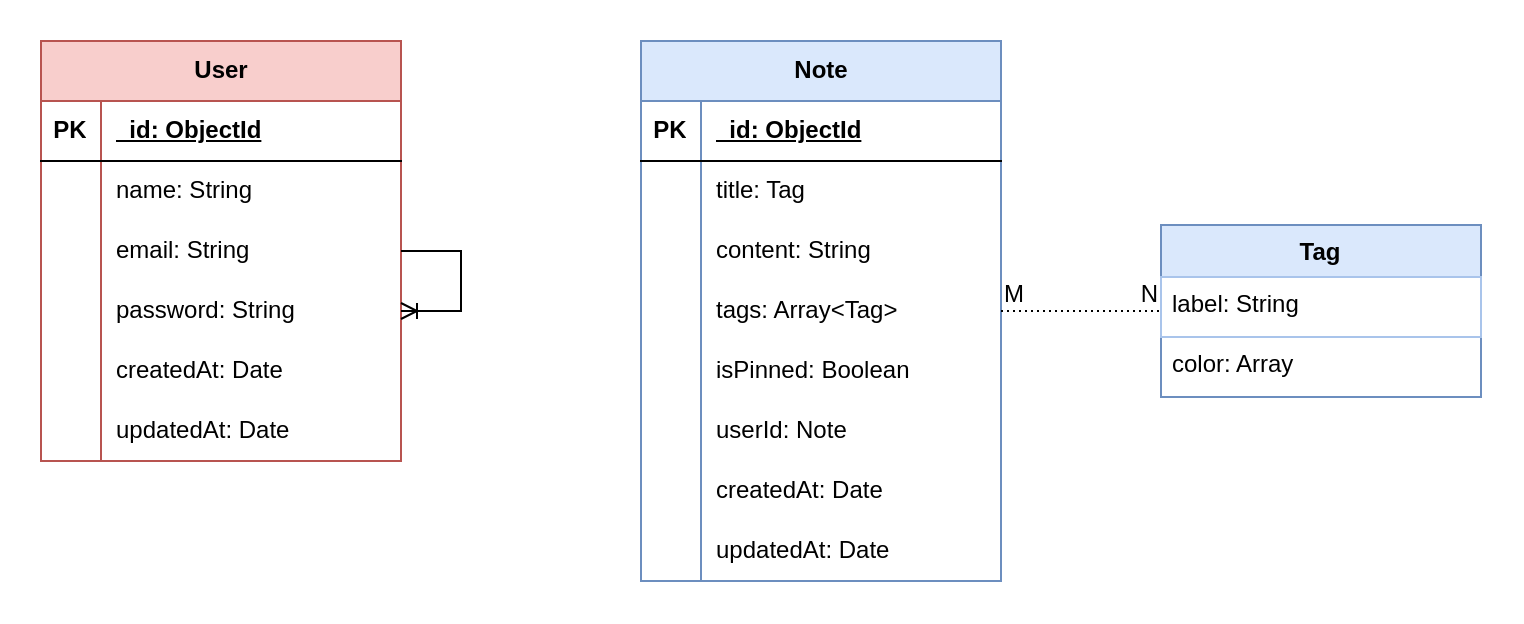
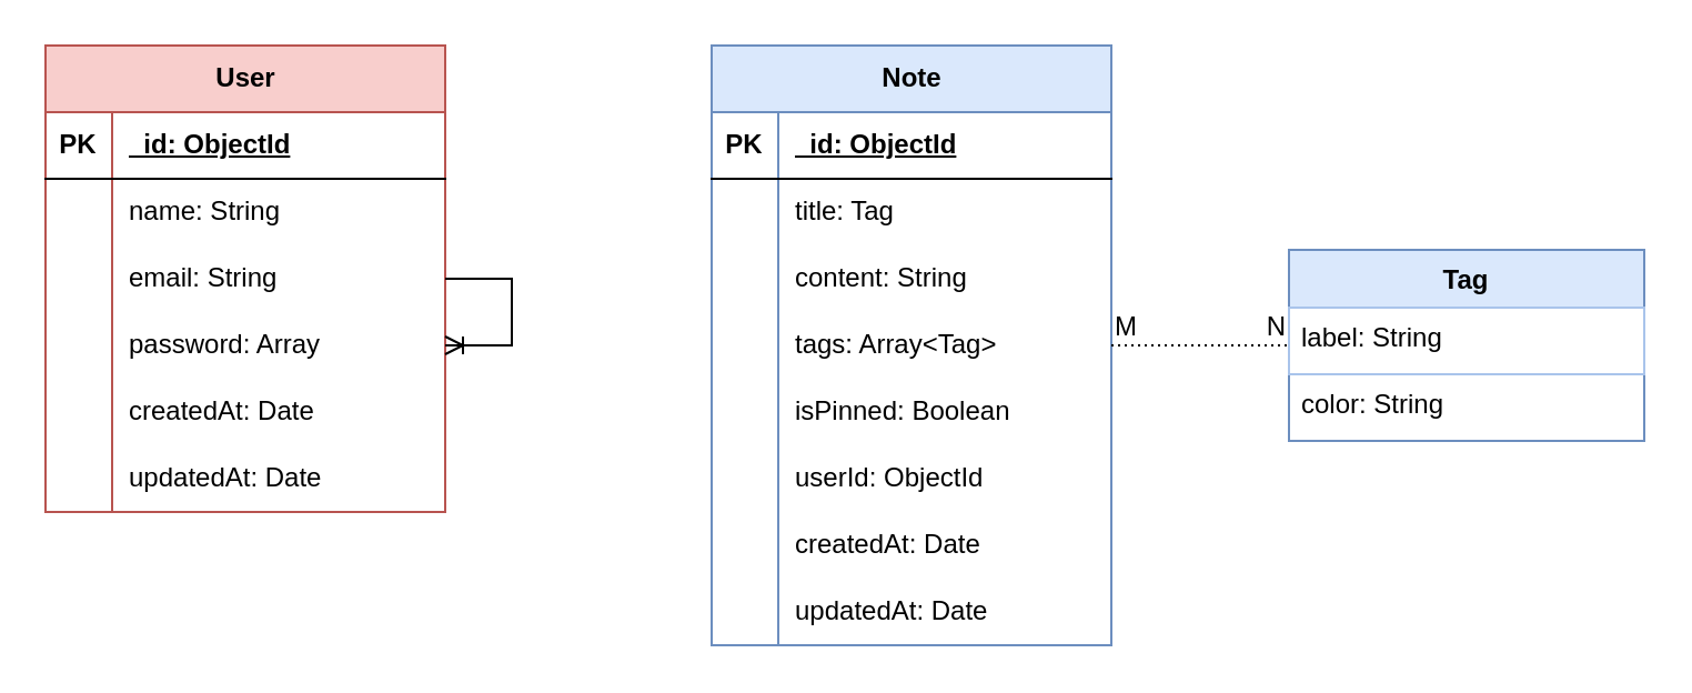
  <mxCell id="0" />
  <mxCell id="1" parent="0" />
  <mxCell id="2" value="User" style="shape=table;startSize=30;container=1;collapsible=1;childLayout=tableLayout;fixedRows=1;rowLines=0;fontStyle=1;align=center;resizeLast=1;html=1;fillColor=#f8cecc;strokeColor=#b85450;" vertex="1" parent="1"><mxGeometry y="20" width="180" height="210" as="geometry" x="20" /></mxCell>
  <mxCell id="3" value="" style="shape=tableRow;horizontal=0;startSize=0;swimlaneHead=0;swimlaneBody=0;fillColor=none;collapsible=0;dropTarget=0;points=[[0,0.5],[1,0.5]];portConstraint=eastwest;top=0;left=0;right=0;bottom=1;" vertex="1" parent="2"><mxGeometry y="30" width="180" height="30" as="geometry" /></mxCell>
  <mxCell id="4" value="PK" style="shape=partialRectangle;connectable=0;fillColor=none;top=0;left=0;bottom=0;right=0;fontStyle=1;overflow=hidden;whiteSpace=wrap;html=1;" vertex="1" parent="3"><mxGeometry width="30" height="30" as="geometry"><mxRectangle width="30" height="30" as="alternateBounds" /></mxGeometry></mxCell>
  <mxCell id="5" value="_id: ObjectId" style="shape=partialRectangle;connectable=0;fillColor=none;top=0;left=0;bottom=0;right=0;align=left;spacingLeft=6;fontStyle=5;overflow=hidden;whiteSpace=wrap;html=1;strokeColor=inherit;" vertex="1" parent="3"><mxGeometry x="30" width="150" height="30" as="geometry"><mxRectangle width="150" height="30" as="alternateBounds" /></mxGeometry></mxCell>
  <mxCell id="6" value="" style="shape=tableRow;horizontal=0;startSize=0;swimlaneHead=0;swimlaneBody=0;fillColor=none;collapsible=0;dropTarget=0;points=[[0,0.5],[1,0.5]];portConstraint=eastwest;top=0;left=0;right=0;bottom=0;" vertex="1" parent="2"><mxGeometry y="60" width="180" height="30" as="geometry" /></mxCell>
  <mxCell id="7" value="" style="shape=partialRectangle;connectable=0;fillColor=none;top=0;left=0;bottom=0;right=0;editable=1;overflow=hidden;whiteSpace=wrap;html=1;" vertex="1" parent="6"><mxGeometry width="30" height="30" as="geometry"><mxRectangle width="30" height="30" as="alternateBounds" /></mxGeometry></mxCell>
  <mxCell id="8" value="name: String" style="shape=partialRectangle;connectable=0;fillColor=none;top=0;left=0;bottom=0;right=0;align=left;spacingLeft=6;overflow=hidden;whiteSpace=wrap;html=1;" vertex="1" parent="6"><mxGeometry x="30" width="150" height="30" as="geometry"><mxRectangle width="150" height="30" as="alternateBounds" /></mxGeometry></mxCell>
  <mxCell id="9" value="" style="shape=tableRow;horizontal=0;startSize=0;swimlaneHead=0;swimlaneBody=0;fillColor=none;collapsible=0;dropTarget=0;points=[[0,0.5],[1,0.5]];portConstraint=eastwest;top=0;left=0;right=0;bottom=0;" vertex="1" parent="2"><mxGeometry y="90" width="180" height="30" as="geometry" /></mxCell>
  <mxCell id="10" value="" style="shape=partialRectangle;connectable=0;fillColor=none;top=0;left=0;bottom=0;right=0;editable=1;overflow=hidden;whiteSpace=wrap;html=1;" vertex="1" parent="9"><mxGeometry width="30" height="30" as="geometry"><mxRectangle width="30" height="30" as="alternateBounds" /></mxGeometry></mxCell>
  <mxCell id="11" value="email: String" style="shape=partialRectangle;connectable=0;fillColor=none;top=0;left=0;bottom=0;right=0;align=left;spacingLeft=6;overflow=hidden;whiteSpace=wrap;html=1;" vertex="1" parent="9"><mxGeometry x="30" width="150" height="30" as="geometry"><mxRectangle width="150" height="30" as="alternateBounds" /></mxGeometry></mxCell>
  <mxCell id="12" value="" style="shape=tableRow;horizontal=0;startSize=0;swimlaneHead=0;swimlaneBody=0;fillColor=none;collapsible=0;dropTarget=0;points=[[0,0.5],[1,0.5]];portConstraint=eastwest;top=0;left=0;right=0;bottom=0;" vertex="1" parent="2"><mxGeometry y="120" width="180" height="30" as="geometry" /></mxCell>
  <mxCell id="13" value="" style="shape=partialRectangle;connectable=0;fillColor=none;top=0;left=0;bottom=0;right=0;editable=1;overflow=hidden;whiteSpace=wrap;html=1;" vertex="1" parent="12"><mxGeometry width="30" height="30" as="geometry"><mxRectangle width="30" height="30" as="alternateBounds" /></mxGeometry></mxCell>
- <mxCell id="14" value="password: String" style="shape=partialRectangle;connectable=0;fillColor=none;top=0;left=0;bottom=0;right=0;align=left;spacingLeft=6;overflow=hidden;whiteSpace=wrap;html=1;" vertex="1" parent="12"><mxGeometry x="30" width="150" height="30" as="geometry"><mxRectangle width="150" height="30" as="alternateBounds" /></mxGeometry></mxCell>
+ <mxCell id="14" value="password: Array" style="shape=partialRectangle;connectable=0;fillColor=none;top=0;left=0;bottom=0;right=0;align=left;spacingLeft=6;overflow=hidden;whiteSpace=wrap;html=1;" vertex="1" parent="12"><mxGeometry x="30" width="150" height="30" as="geometry"><mxRectangle width="150" height="30" as="alternateBounds" /></mxGeometry></mxCell>
  <mxCell id="15" style="shape=tableRow;horizontal=0;startSize=0;swimlaneHead=0;swimlaneBody=0;fillColor=none;collapsible=0;dropTarget=0;points=[[0,0.5],[1,0.5]];portConstraint=eastwest;top=0;left=0;right=0;bottom=0;" vertex="1" parent="2"><mxGeometry y="150" width="180" height="30" as="geometry" /></mxCell>
  <mxCell id="16" style="shape=partialRectangle;connectable=0;fillColor=none;top=0;left=0;bottom=0;right=0;editable=1;overflow=hidden;whiteSpace=wrap;html=1;" vertex="1" parent="15"><mxGeometry width="30" height="30" as="geometry"><mxRectangle width="30" height="30" as="alternateBounds" /></mxGeometry></mxCell>
  <mxCell id="17" value="createdAt: Date" style="shape=partialRectangle;connectable=0;fillColor=none;top=0;left=0;bottom=0;right=0;align=left;spacingLeft=6;overflow=hidden;whiteSpace=wrap;html=1;" vertex="1" parent="15"><mxGeometry x="30" width="150" height="30" as="geometry"><mxRectangle width="150" height="30" as="alternateBounds" /></mxGeometry></mxCell>
  <mxCell id="18" style="shape=tableRow;horizontal=0;startSize=0;swimlaneHead=0;swimlaneBody=0;fillColor=none;collapsible=0;dropTarget=0;points=[[0,0.5],[1,0.5]];portConstraint=eastwest;top=0;left=0;right=0;bottom=0;" vertex="1" parent="2"><mxGeometry y="180" width="180" height="30" as="geometry" /></mxCell>
  <mxCell id="19" style="shape=partialRectangle;connectable=0;fillColor=none;top=0;left=0;bottom=0;right=0;editable=1;overflow=hidden;whiteSpace=wrap;html=1;" vertex="1" parent="18"><mxGeometry width="30" height="30" as="geometry"><mxRectangle width="30" height="30" as="alternateBounds" /></mxGeometry></mxCell>
  <mxCell id="20" value="updatedAt: Date" style="shape=partialRectangle;connectable=0;fillColor=none;top=0;left=0;bottom=0;right=0;align=left;spacingLeft=6;overflow=hidden;whiteSpace=wrap;html=1;" vertex="1" parent="18"><mxGeometry x="30" width="150" height="30" as="geometry"><mxRectangle width="150" height="30" as="alternateBounds" /></mxGeometry></mxCell>
  <mxCell id="21" value="Note" style="shape=table;startSize=30;container=1;collapsible=1;childLayout=tableLayout;fixedRows=1;rowLines=0;fontStyle=1;align=center;resizeLast=1;html=1;fillColor=#dae8fc;strokeColor=#6c8ebf;" vertex="1" parent="1"><mxGeometry x="320" y="20" width="180" height="270" as="geometry" /></mxCell>
  <mxCell id="22" value="" style="shape=tableRow;horizontal=0;startSize=0;swimlaneHead=0;swimlaneBody=0;fillColor=none;collapsible=0;dropTarget=0;points=[[0,0.5],[1,0.5]];portConstraint=eastwest;top=0;left=0;right=0;bottom=1;" vertex="1" parent="21"><mxGeometry y="30" width="180" height="30" as="geometry" /></mxCell>
  <mxCell id="23" value="PK" style="shape=partialRectangle;connectable=0;fillColor=none;top=0;left=0;bottom=0;right=0;fontStyle=1;overflow=hidden;whiteSpace=wrap;html=1;" vertex="1" parent="22"><mxGeometry width="30" height="30" as="geometry"><mxRectangle width="30" height="30" as="alternateBounds" /></mxGeometry></mxCell>
  <mxCell id="24" value="_id: ObjectId" style="shape=partialRectangle;connectable=0;fillColor=none;top=0;left=0;bottom=0;right=0;align=left;spacingLeft=6;fontStyle=5;overflow=hidden;whiteSpace=wrap;html=1;" vertex="1" parent="22"><mxGeometry x="30" width="150" height="30" as="geometry"><mxRectangle width="150" height="30" as="alternateBounds" /></mxGeometry></mxCell>
  <mxCell id="25" value="" style="shape=tableRow;horizontal=0;startSize=0;swimlaneHead=0;swimlaneBody=0;fillColor=none;collapsible=0;dropTarget=0;points=[[0,0.5],[1,0.5]];portConstraint=eastwest;top=0;left=0;right=0;bottom=0;" vertex="1" parent="21"><mxGeometry y="60" width="180" height="30" as="geometry" /></mxCell>
  <mxCell id="26" value="" style="shape=partialRectangle;connectable=0;fillColor=none;top=0;left=0;bottom=0;right=0;editable=1;overflow=hidden;whiteSpace=wrap;html=1;" vertex="1" parent="25"><mxGeometry width="30" height="30" as="geometry"><mxRectangle width="30" height="30" as="alternateBounds" /></mxGeometry></mxCell>
  <mxCell id="27" value="title: Tag" style="shape=partialRectangle;connectable=0;fillColor=none;top=0;left=0;bottom=0;right=0;align=left;spacingLeft=6;overflow=hidden;whiteSpace=wrap;html=1;" vertex="1" parent="25"><mxGeometry x="30" width="150" height="30" as="geometry"><mxRectangle width="150" height="30" as="alternateBounds" /></mxGeometry></mxCell>
  <mxCell id="28" value="" style="shape=tableRow;horizontal=0;startSize=0;swimlaneHead=0;swimlaneBody=0;fillColor=none;collapsible=0;dropTarget=0;points=[[0,0.5],[1,0.5]];portConstraint=eastwest;top=0;left=0;right=0;bottom=0;" vertex="1" parent="21"><mxGeometry y="90" width="180" height="30" as="geometry" /></mxCell>
  <mxCell id="29" value="" style="shape=partialRectangle;connectable=0;fillColor=none;top=0;left=0;bottom=0;right=0;editable=1;overflow=hidden;whiteSpace=wrap;html=1;" vertex="1" parent="28"><mxGeometry width="30" height="30" as="geometry"><mxRectangle width="30" height="30" as="alternateBounds" /></mxGeometry></mxCell>
  <mxCell id="30" value="content: String" style="shape=partialRectangle;connectable=0;fillColor=none;top=0;left=0;bottom=0;right=0;align=left;spacingLeft=6;overflow=hidden;whiteSpace=wrap;html=1;" vertex="1" parent="28"><mxGeometry x="30" width="150" height="30" as="geometry"><mxRectangle width="150" height="30" as="alternateBounds" /></mxGeometry></mxCell>
  <mxCell id="31" value="" style="shape=tableRow;horizontal=0;startSize=0;swimlaneHead=0;swimlaneBody=0;fillColor=none;collapsible=0;dropTarget=0;points=[[0,0.5],[1,0.5]];portConstraint=eastwest;top=0;left=0;right=0;bottom=0;" vertex="1" parent="21"><mxGeometry y="120" width="180" height="30" as="geometry" /></mxCell>
  <mxCell id="32" value="" style="shape=partialRectangle;connectable=0;fillColor=none;top=0;left=0;bottom=0;right=0;editable=1;overflow=hidden;whiteSpace=wrap;html=1;" vertex="1" parent="31"><mxGeometry width="30" height="30" as="geometry"><mxRectangle width="30" height="30" as="alternateBounds" /></mxGeometry></mxCell>
  <mxCell id="33" value="tags: Array&amp;lt;Tag&amp;gt;" style="shape=partialRectangle;connectable=0;fillColor=none;top=0;left=0;bottom=0;right=0;align=left;spacingLeft=6;overflow=hidden;whiteSpace=wrap;html=1;" vertex="1" parent="31"><mxGeometry x="30" width="150" height="30" as="geometry"><mxRectangle width="150" height="30" as="alternateBounds" /></mxGeometry></mxCell>
  <mxCell id="34" style="shape=tableRow;horizontal=0;startSize=0;swimlaneHead=0;swimlaneBody=0;fillColor=none;collapsible=0;dropTarget=0;points=[[0,0.5],[1,0.5]];portConstraint=eastwest;top=0;left=0;right=0;bottom=0;" vertex="1" parent="21"><mxGeometry y="150" width="180" height="30" as="geometry" /></mxCell>
  <mxCell id="35" style="shape=partialRectangle;connectable=0;fillColor=none;top=0;left=0;bottom=0;right=0;editable=1;overflow=hidden;whiteSpace=wrap;html=1;" vertex="1" parent="34"><mxGeometry width="30" height="30" as="geometry"><mxRectangle width="30" height="30" as="alternateBounds" /></mxGeometry></mxCell>
  <mxCell id="36" value="isPinned: Boolean" style="shape=partialRectangle;connectable=0;fillColor=none;top=0;left=0;bottom=0;right=0;align=left;spacingLeft=6;overflow=hidden;whiteSpace=wrap;html=1;" vertex="1" parent="34"><mxGeometry x="30" width="150" height="30" as="geometry"><mxRectangle width="150" height="30" as="alternateBounds" /></mxGeometry></mxCell>
  <mxCell id="37" style="shape=tableRow;horizontal=0;startSize=0;swimlaneHead=0;swimlaneBody=0;fillColor=none;collapsible=0;dropTarget=0;points=[[0,0.5],[1,0.5]];portConstraint=eastwest;top=0;left=0;right=0;bottom=0;" vertex="1" parent="21"><mxGeometry y="180" width="180" height="30" as="geometry" /></mxCell>
  <mxCell id="38" style="shape=partialRectangle;connectable=0;fillColor=none;top=0;left=0;bottom=0;right=0;editable=1;overflow=hidden;whiteSpace=wrap;html=1;" vertex="1" parent="37"><mxGeometry width="30" height="30" as="geometry"><mxRectangle width="30" height="30" as="alternateBounds" /></mxGeometry></mxCell>
- <mxCell id="39" value="userId: Note" style="shape=partialRectangle;connectable=0;fillColor=none;top=0;left=0;bottom=0;right=0;align=left;spacingLeft=6;overflow=hidden;whiteSpace=wrap;html=1;" vertex="1" parent="37"><mxGeometry x="30" width="150" height="30" as="geometry"><mxRectangle width="150" height="30" as="alternateBounds" /></mxGeometry></mxCell>
+ <mxCell id="39" value="userId: ObjectId" style="shape=partialRectangle;connectable=0;fillColor=none;top=0;left=0;bottom=0;right=0;align=left;spacingLeft=6;overflow=hidden;whiteSpace=wrap;html=1;" vertex="1" parent="37"><mxGeometry x="30" width="150" height="30" as="geometry"><mxRectangle width="150" height="30" as="alternateBounds" /></mxGeometry></mxCell>
  <mxCell id="40" style="shape=tableRow;horizontal=0;startSize=0;swimlaneHead=0;swimlaneBody=0;fillColor=none;collapsible=0;dropTarget=0;points=[[0,0.5],[1,0.5]];portConstraint=eastwest;top=0;left=0;right=0;bottom=0;" vertex="1" parent="21"><mxGeometry y="210" width="180" height="30" as="geometry" /></mxCell>
  <mxCell id="41" style="shape=partialRectangle;connectable=0;fillColor=none;top=0;left=0;bottom=0;right=0;editable=1;overflow=hidden;whiteSpace=wrap;html=1;" vertex="1" parent="40"><mxGeometry width="30" height="30" as="geometry"><mxRectangle width="30" height="30" as="alternateBounds" /></mxGeometry></mxCell>
  <mxCell id="42" value="createdAt: Date" style="shape=partialRectangle;connectable=0;fillColor=none;top=0;left=0;bottom=0;right=0;align=left;spacingLeft=6;overflow=hidden;whiteSpace=wrap;html=1;" vertex="1" parent="40"><mxGeometry x="30" width="150" height="30" as="geometry"><mxRectangle width="150" height="30" as="alternateBounds" /></mxGeometry></mxCell>
  <mxCell id="43" style="shape=tableRow;horizontal=0;startSize=0;swimlaneHead=0;swimlaneBody=0;fillColor=none;collapsible=0;dropTarget=0;points=[[0,0.5],[1,0.5]];portConstraint=eastwest;top=0;left=0;right=0;bottom=0;" vertex="1" parent="21"><mxGeometry y="240" width="180" height="30" as="geometry" /></mxCell>
  <mxCell id="44" style="shape=partialRectangle;connectable=0;fillColor=none;top=0;left=0;bottom=0;right=0;editable=1;overflow=hidden;whiteSpace=wrap;html=1;" vertex="1" parent="43"><mxGeometry width="30" height="30" as="geometry"><mxRectangle width="30" height="30" as="alternateBounds" /></mxGeometry></mxCell>
  <mxCell id="45" value="updatedAt: Date" style="shape=partialRectangle;connectable=0;fillColor=none;top=0;left=0;bottom=0;right=0;align=left;spacingLeft=6;overflow=hidden;whiteSpace=wrap;html=1;" vertex="1" parent="43"><mxGeometry x="30" width="150" height="30" as="geometry"><mxRectangle width="150" height="30" as="alternateBounds" /></mxGeometry></mxCell>
  <mxCell id="46" value="" style="edgeStyle=entityRelationEdgeStyle;fontSize=12;html=1;endArrow=ERoneToMany;rounded=0;" edge="1" parent="1" source="2" target="14"><mxGeometry width="100" height="100" relative="1" as="geometry"><mxPoint x="260" y="20" as="sourcePoint" /><mxPoint x="390" y="-115" as="targetPoint" /></mxGeometry></mxCell>
  <mxCell id="47" value="Tag" style="swimlane;fontStyle=1;childLayout=stackLayout;horizontal=1;startSize=26;horizontalStack=0;resizeParent=1;resizeParentMax=0;resizeLast=0;collapsible=1;marginBottom=0;align=center;fontSize=12;fillColor=#dae8fc;strokeColor=#6c8ebf;" vertex="1" parent="1"><mxGeometry x="580" y="112" width="160" height="86" as="geometry" /></mxCell>
  <mxCell id="48" value="label: String" style="text;strokeColor=#A9C4EB;fillColor=none;spacingLeft=4;spacingRight=4;overflow=hidden;rotatable=0;points=[[0,0.5],[1,0.5]];portConstraint=eastwest;fontSize=12;whiteSpace=wrap;html=1;" vertex="1" parent="47"><mxGeometry y="26" width="160" height="30" as="geometry" /></mxCell>
- <mxCell id="49" value="color: Array" style="text;strokeColor=none;fillColor=none;spacingLeft=4;spacingRight=4;overflow=hidden;rotatable=0;points=[[0,0.5],[1,0.5]];portConstraint=eastwest;fontSize=12;whiteSpace=wrap;html=1;" vertex="1" parent="47"><mxGeometry y="56" width="160" height="30" as="geometry" /></mxCell>
+ <mxCell id="49" value="color: String" style="text;strokeColor=none;fillColor=none;spacingLeft=4;spacingRight=4;overflow=hidden;rotatable=0;points=[[0,0.5],[1,0.5]];portConstraint=eastwest;fontSize=12;whiteSpace=wrap;html=1;" vertex="1" parent="47"><mxGeometry y="56" width="160" height="30" as="geometry" /></mxCell>
  <mxCell id="50" value="" style="endArrow=none;html=1;rounded=0;dashed=1;dashPattern=1 2;exitX=1;exitY=0.5;exitDx=0;exitDy=0;" edge="1" parent="1" source="31" target="47"><mxGeometry relative="1" as="geometry"><mxPoint x="560" y="10" as="sourcePoint" /><mxPoint x="720" y="10" as="targetPoint" /></mxGeometry></mxCell>
  <mxCell id="51" value="M" style="resizable=0;html=1;whiteSpace=wrap;align=left;verticalAlign=bottom;" connectable="0" vertex="1" parent="50"><mxGeometry x="-1" relative="1" as="geometry" /></mxCell>
  <mxCell id="52" value="N" style="resizable=0;html=1;whiteSpace=wrap;align=right;verticalAlign=bottom;" connectable="0" vertex="1" parent="50"><mxGeometry x="1" relative="1" as="geometry" /></mxCell>
